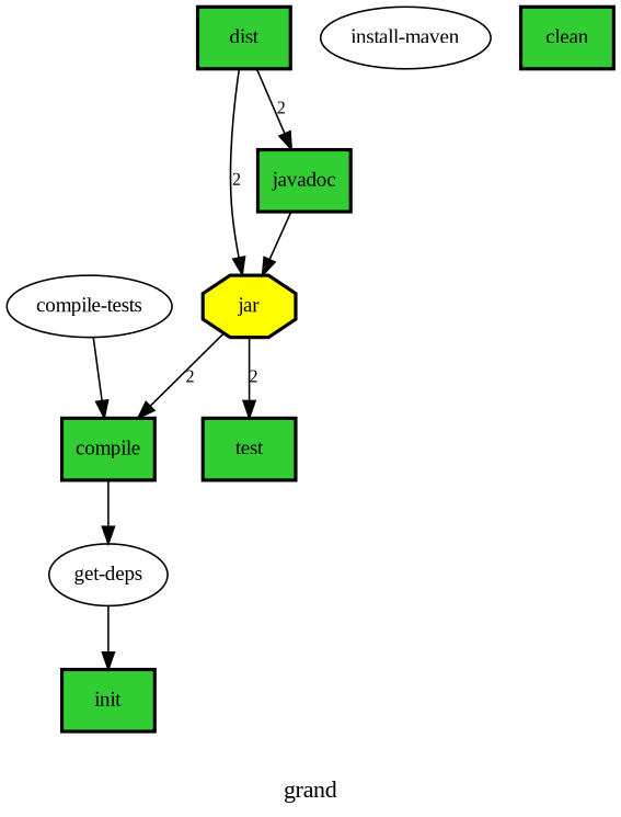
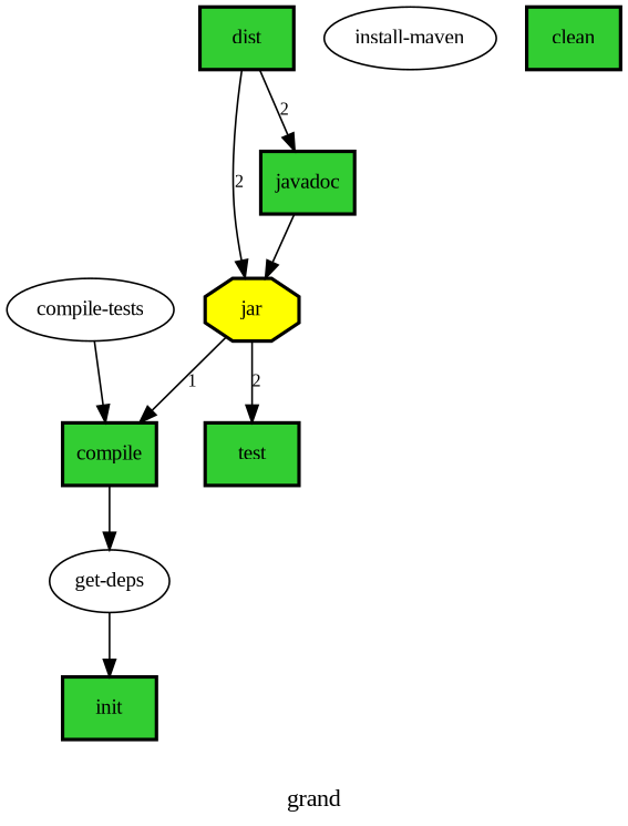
  digraph {
    fontname="Liberation Serif"
    label=grand
    rankdir=TB
    node [fillcolor=limegreen fontname="Liberation Serif" fontsize=12 shape=box style="filled,bold"]
    edge [fontname="Liberation Serif" fontsize=10]
    jar [fillcolor=yellow shape=octagon]
    compile
    test
    "get-deps" [fillcolor="" shape="" style=""]
    init
    "install-maven" [fillcolor="" shape="" style=""]
    "compile-tests" [fillcolor="" shape="" style=""]
    javadoc
    clean
    dist
-   jar -> compile [label=2]
+   jar -> compile [label=1]
    jar -> test [label=2]
    compile -> "get-deps"
    "get-deps" -> init
    "compile-tests" -> compile
    javadoc -> jar
    dist -> jar [label=2]
    dist -> javadoc [label=2]
  }
